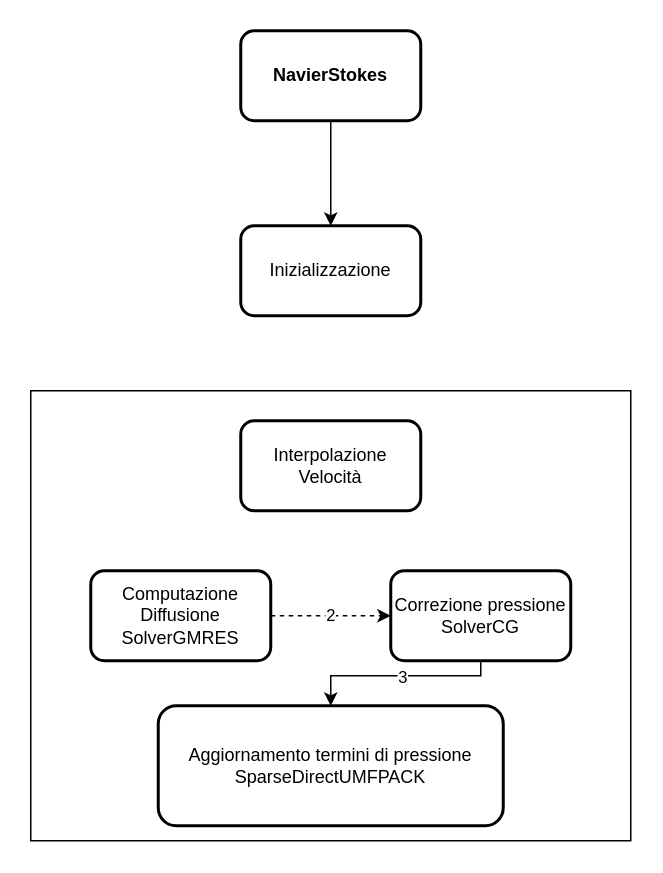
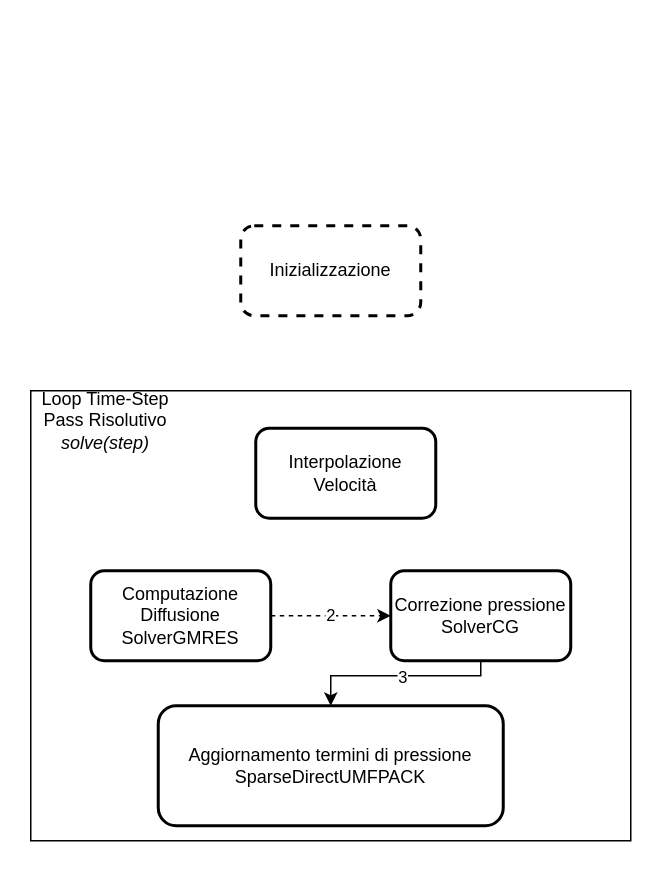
  <mxCell id="0" />
  <mxCell id="1" parent="0" />
  <mxCell id="2" value="" style="rounded=0;whiteSpace=wrap;html=1;" vertex="1" parent="1"><mxGeometry x="20" y="260" width="400" height="300" as="geometry" /></mxCell>
- <mxCell id="3" style="edgeStyle=orthogonalEdgeStyle;rounded=0;orthogonalLoop=1;jettySize=auto;html=1;" edge="1" parent="1" source="4" target="5"><mxGeometry relative="1" as="geometry" /></mxCell>
- <mxCell id="4" value="NavierStokes" style="rounded=1;whiteSpace=wrap;html=1;strokeWidth=2;fontStyle=1" parent="1" vertex="1"><mxGeometry x="160" y="20" width="120" height="60" as="geometry" /></mxCell>
- <mxCell id="5" value="Inizializzazione" style="whiteSpace=wrap;html=1;rounded=1;strokeWidth=2;fontStyle=0" parent="1" vertex="1"><mxGeometry x="160" y="150" width="120" height="60" as="geometry" /></mxCell>
- <mxCell id="6" value="Interpolazione&lt;br&gt;Velocità" style="whiteSpace=wrap;html=1;rounded=1;strokeWidth=2;fontStyle=0" parent="1" vertex="1"><mxGeometry x="160" y="280" width="120" height="60" as="geometry" /></mxCell>
+ <mxCell id="5" value="Inizializzazione" style="whiteSpace=wrap;html=1;rounded=1;strokeWidth=2;fontStyle=0;dashed=1;" parent="1" vertex="1"><mxGeometry x="160" y="150" width="120" height="60" as="geometry" /></mxCell>
+ <mxCell id="6" value="Interpolazione&lt;br&gt;Velocità" style="whiteSpace=wrap;html=1;rounded=1;strokeWidth=2;fontStyle=0" parent="1" vertex="1"><mxGeometry x="170" y="285" width="120" height="60" as="geometry" /></mxCell>
  <mxCell id="7" value="2" style="edgeStyle=orthogonalEdgeStyle;rounded=0;orthogonalLoop=1;jettySize=auto;html=1;dashed=1;" edge="1" parent="1" source="8" target="12"><mxGeometry relative="1" as="geometry" /></mxCell>
  <mxCell id="8" value="Computazione Diffusione&lt;br&gt;SolverGMRES" style="whiteSpace=wrap;html=1;rounded=1;strokeWidth=2;fontStyle=0" parent="1" vertex="1"><mxGeometry x="60" y="380" width="120" height="60" as="geometry" /></mxCell>
+ <mxCell id="9" value="Loop Time-Step&lt;br&gt;Pass Risolutivo&lt;br&gt;&lt;i&gt;solve(step)&lt;/i&gt;" style="text;html=1;strokeColor=none;fillColor=none;align=center;verticalAlign=middle;whiteSpace=wrap;rounded=0;" vertex="1" parent="1"><mxGeometry x="20" y="260" width="100" height="40" as="geometry" /></mxCell>
  <mxCell id="10" value="" style="edgeStyle=orthogonalEdgeStyle;rounded=0;orthogonalLoop=1;jettySize=auto;html=1;" edge="1" parent="1" source="12" target="13"><mxGeometry relative="1" as="geometry"><Array as="points"><mxPoint x="320" y="450" /><mxPoint x="220" y="450" /></Array></mxGeometry></mxCell>
  <mxCell id="11" value="3" style="edgeLabel;html=1;align=center;verticalAlign=middle;resizable=0;points=[];" vertex="1" connectable="0" parent="10"><mxGeometry x="-0.383" y="-3" relative="1" as="geometry"><mxPoint x="-23" y="3" as="offset" /></mxGeometry></mxCell>
  <mxCell id="12" value="Correzione pressione&lt;br&gt;SolverCG" style="whiteSpace=wrap;html=1;rounded=1;fontStyle=0;strokeWidth=2;" vertex="1" parent="1"><mxGeometry x="260" y="380" width="120" height="60" as="geometry" /></mxCell>
  <mxCell id="13" value="Aggiornamento termini di pressione&lt;br&gt;SparseDirectUMFPACK" style="whiteSpace=wrap;html=1;rounded=1;fontStyle=0;strokeWidth=2;" vertex="1" parent="1"><mxGeometry x="105" y="470" width="230" height="80" as="geometry" /></mxCell>
